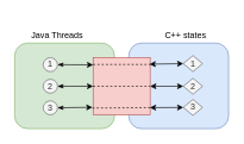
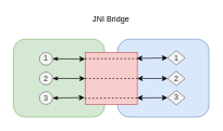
  <mxCell id="0" />
  <mxCell id="1" parent="0" />
  <mxCell id="2" value="" style="rounded=1;whiteSpace=wrap;html=1;fillColor=#dae8fc;strokeColor=#6c8ebf;comic=0;shadow=0;glass=0;" vertex="1" parent="1"><mxGeometry x="180" y="60" width="140" height="120" as="geometry" /></mxCell>
  <mxCell id="3" value="" style="rounded=1;whiteSpace=wrap;html=1;fillColor=#d5e8d4;strokeColor=#82b366;comic=0;shadow=0;" vertex="1" parent="1"><mxGeometry x="20" y="60" width="140" height="120" as="geometry" /></mxCell>
  <mxCell id="4" value="" style="rounded=0;whiteSpace=wrap;html=1;fillColor=#f8cecc;strokeColor=#b85450;glass=0;comic=0;shadow=0;" vertex="1" parent="1"><mxGeometry x="130" y="80.5" width="80" height="80" as="geometry" /></mxCell>
  <mxCell id="5" value="1" style="rhombus;whiteSpace=wrap;html=1;fillColor=#f5f5f5;strokeColor=#666666;fontColor=#333333;" vertex="1" parent="1"><mxGeometry x="256.5" y="77.5" width="27" height="22.5" as="geometry" /></mxCell>
- <mxCell id="6" value="Java Threads" style="text;html=1;strokeColor=none;fillColor=none;align=center;verticalAlign=middle;whiteSpace=wrap;rounded=0;" vertex="1" parent="1"><mxGeometry x="30" y="40" width="100" height="20" as="geometry" /></mxCell>
- <mxCell id="7" value="C++ states" style="text;html=1;strokeColor=none;fillColor=none;align=center;verticalAlign=middle;whiteSpace=wrap;rounded=0;" vertex="1" parent="1"><mxGeometry x="210" y="40" width="100" height="20" as="geometry" /></mxCell>
  <mxCell id="8" value="" style="endArrow=classic;html=1;startArrow=classicThin;startFill=1;exitX=1;exitY=0.5;exitDx=0;exitDy=0;" edge="1" parent="1" source="10"><mxGeometry width="50" height="50" relative="1" as="geometry"><mxPoint x="60" y="91" as="sourcePoint" /><mxPoint x="130" y="90.5" as="targetPoint" /></mxGeometry></mxCell>
  <mxCell id="9" value="2" style="ellipse;whiteSpace=wrap;html=1;fillColor=#f5f5f5;strokeColor=#666666;fontColor=#333333;" vertex="1" parent="1"><mxGeometry x="60" y="110.75" width="20" height="19.5" as="geometry" /></mxCell>
  <mxCell id="10" value="1" style="ellipse;whiteSpace=wrap;html=1;fillColor=#f5f5f5;strokeColor=#666666;fontColor=#333333;" vertex="1" parent="1"><mxGeometry x="60" y="80.5" width="20" height="19.5" as="geometry" /></mxCell>
  <mxCell id="11" value="2" style="rhombus;whiteSpace=wrap;html=1;fillColor=#f5f5f5;strokeColor=#666666;fontColor=#333333;" vertex="1" parent="1"><mxGeometry x="256.5" y="109.25" width="27" height="22.5" as="geometry" /></mxCell>
  <mxCell id="12" value="3" style="rhombus;whiteSpace=wrap;html=1;fillColor=#f5f5f5;strokeColor=#666666;fontColor=#333333;" vertex="1" parent="1"><mxGeometry x="256.5" y="139" width="27" height="22.5" as="geometry" /></mxCell>
  <mxCell id="13" value="3" style="ellipse;whiteSpace=wrap;html=1;fillColor=#f5f5f5;strokeColor=#666666;fontColor=#333333;" vertex="1" parent="1"><mxGeometry x="60" y="141" width="20" height="19.5" as="geometry" /></mxCell>
  <mxCell id="14" value="" style="endArrow=classic;html=1;startArrow=classicThin;startFill=1;exitX=1;exitY=0.5;exitDx=0;exitDy=0;entryX=0;entryY=0.5;entryDx=0;entryDy=0;" edge="1" parent="1" source="9" target="4"><mxGeometry width="50" height="50" relative="1" as="geometry"><mxPoint x="90" y="100.25" as="sourcePoint" /><mxPoint x="140" y="100.5" as="targetPoint" /></mxGeometry></mxCell>
  <mxCell id="15" value="" style="endArrow=classic;html=1;startArrow=classicThin;startFill=1;exitX=1;exitY=0.5;exitDx=0;exitDy=0;" edge="1" parent="1" source="13"><mxGeometry width="50" height="50" relative="1" as="geometry"><mxPoint x="90" y="130.5" as="sourcePoint" /><mxPoint x="129" y="150" as="targetPoint" /></mxGeometry></mxCell>
  <mxCell id="16" value="" style="endArrow=classic;startArrow=classic;html=1;entryX=0;entryY=0.5;entryDx=0;entryDy=0;exitX=0.996;exitY=0.875;exitDx=0;exitDy=0;exitPerimeter=0;" edge="1" parent="1" source="4" target="12"><mxGeometry width="50" height="50" relative="1" as="geometry"><mxPoint x="190" y="210" as="sourcePoint" /><mxPoint x="240" y="160" as="targetPoint" /></mxGeometry></mxCell>
  <mxCell id="17" value="" style="endArrow=classic;startArrow=classic;html=1;entryX=0;entryY=0.5;entryDx=0;entryDy=0;exitX=1;exitY=0.5;exitDx=0;exitDy=0;" edge="1" parent="1" source="4" target="11"><mxGeometry width="50" height="50" relative="1" as="geometry"><mxPoint x="219.68" y="160.5" as="sourcePoint" /><mxPoint x="266.5" y="160.25" as="targetPoint" /></mxGeometry></mxCell>
  <mxCell id="18" value="" style="endArrow=classic;startArrow=classic;html=1;entryX=0;entryY=0.5;entryDx=0;entryDy=0;exitX=0.99;exitY=0.113;exitDx=0;exitDy=0;exitPerimeter=0;" edge="1" parent="1" source="4" target="5"><mxGeometry width="50" height="50" relative="1" as="geometry"><mxPoint x="220" y="130.5" as="sourcePoint" /><mxPoint x="266.5" y="130.5" as="targetPoint" /></mxGeometry></mxCell>
  <mxCell id="19" value="" style="endArrow=none;dashed=1;html=1;entryX=1.02;entryY=0.875;entryDx=0;entryDy=0;entryPerimeter=0;" edge="1" parent="1" target="4"><mxGeometry width="50" height="50" relative="1" as="geometry"><mxPoint x="129" y="151" as="sourcePoint" /><mxPoint x="150" y="151" as="targetPoint" /></mxGeometry></mxCell>
  <mxCell id="20" value="" style="endArrow=none;dashed=1;html=1;entryX=1;entryY=0.5;entryDx=0;entryDy=0;exitX=0;exitY=0.5;exitDx=0;exitDy=0;" edge="1" parent="1" source="4" target="4"><mxGeometry width="50" height="50" relative="1" as="geometry"><mxPoint x="139" y="161" as="sourcePoint" /><mxPoint x="221.6" y="160.5" as="targetPoint" /></mxGeometry></mxCell>
  <mxCell id="21" value="" style="endArrow=none;dashed=1;html=1;entryX=1;entryY=0.5;entryDx=0;entryDy=0;exitX=0;exitY=0.5;exitDx=0;exitDy=0;" edge="1" parent="1"><mxGeometry width="50" height="50" relative="1" as="geometry"><mxPoint x="130" y="90.01" as="sourcePoint" /><mxPoint x="210" y="90.01" as="targetPoint" /></mxGeometry></mxCell>
+ <mxCell id="22" value="JNI Bridge" style="text;html=1;strokeColor=none;fillColor=none;align=center;verticalAlign=middle;whiteSpace=wrap;rounded=0;" vertex="1" parent="1"><mxGeometry x="120" y="20" width="100" height="20" as="geometry" /></mxCell>
